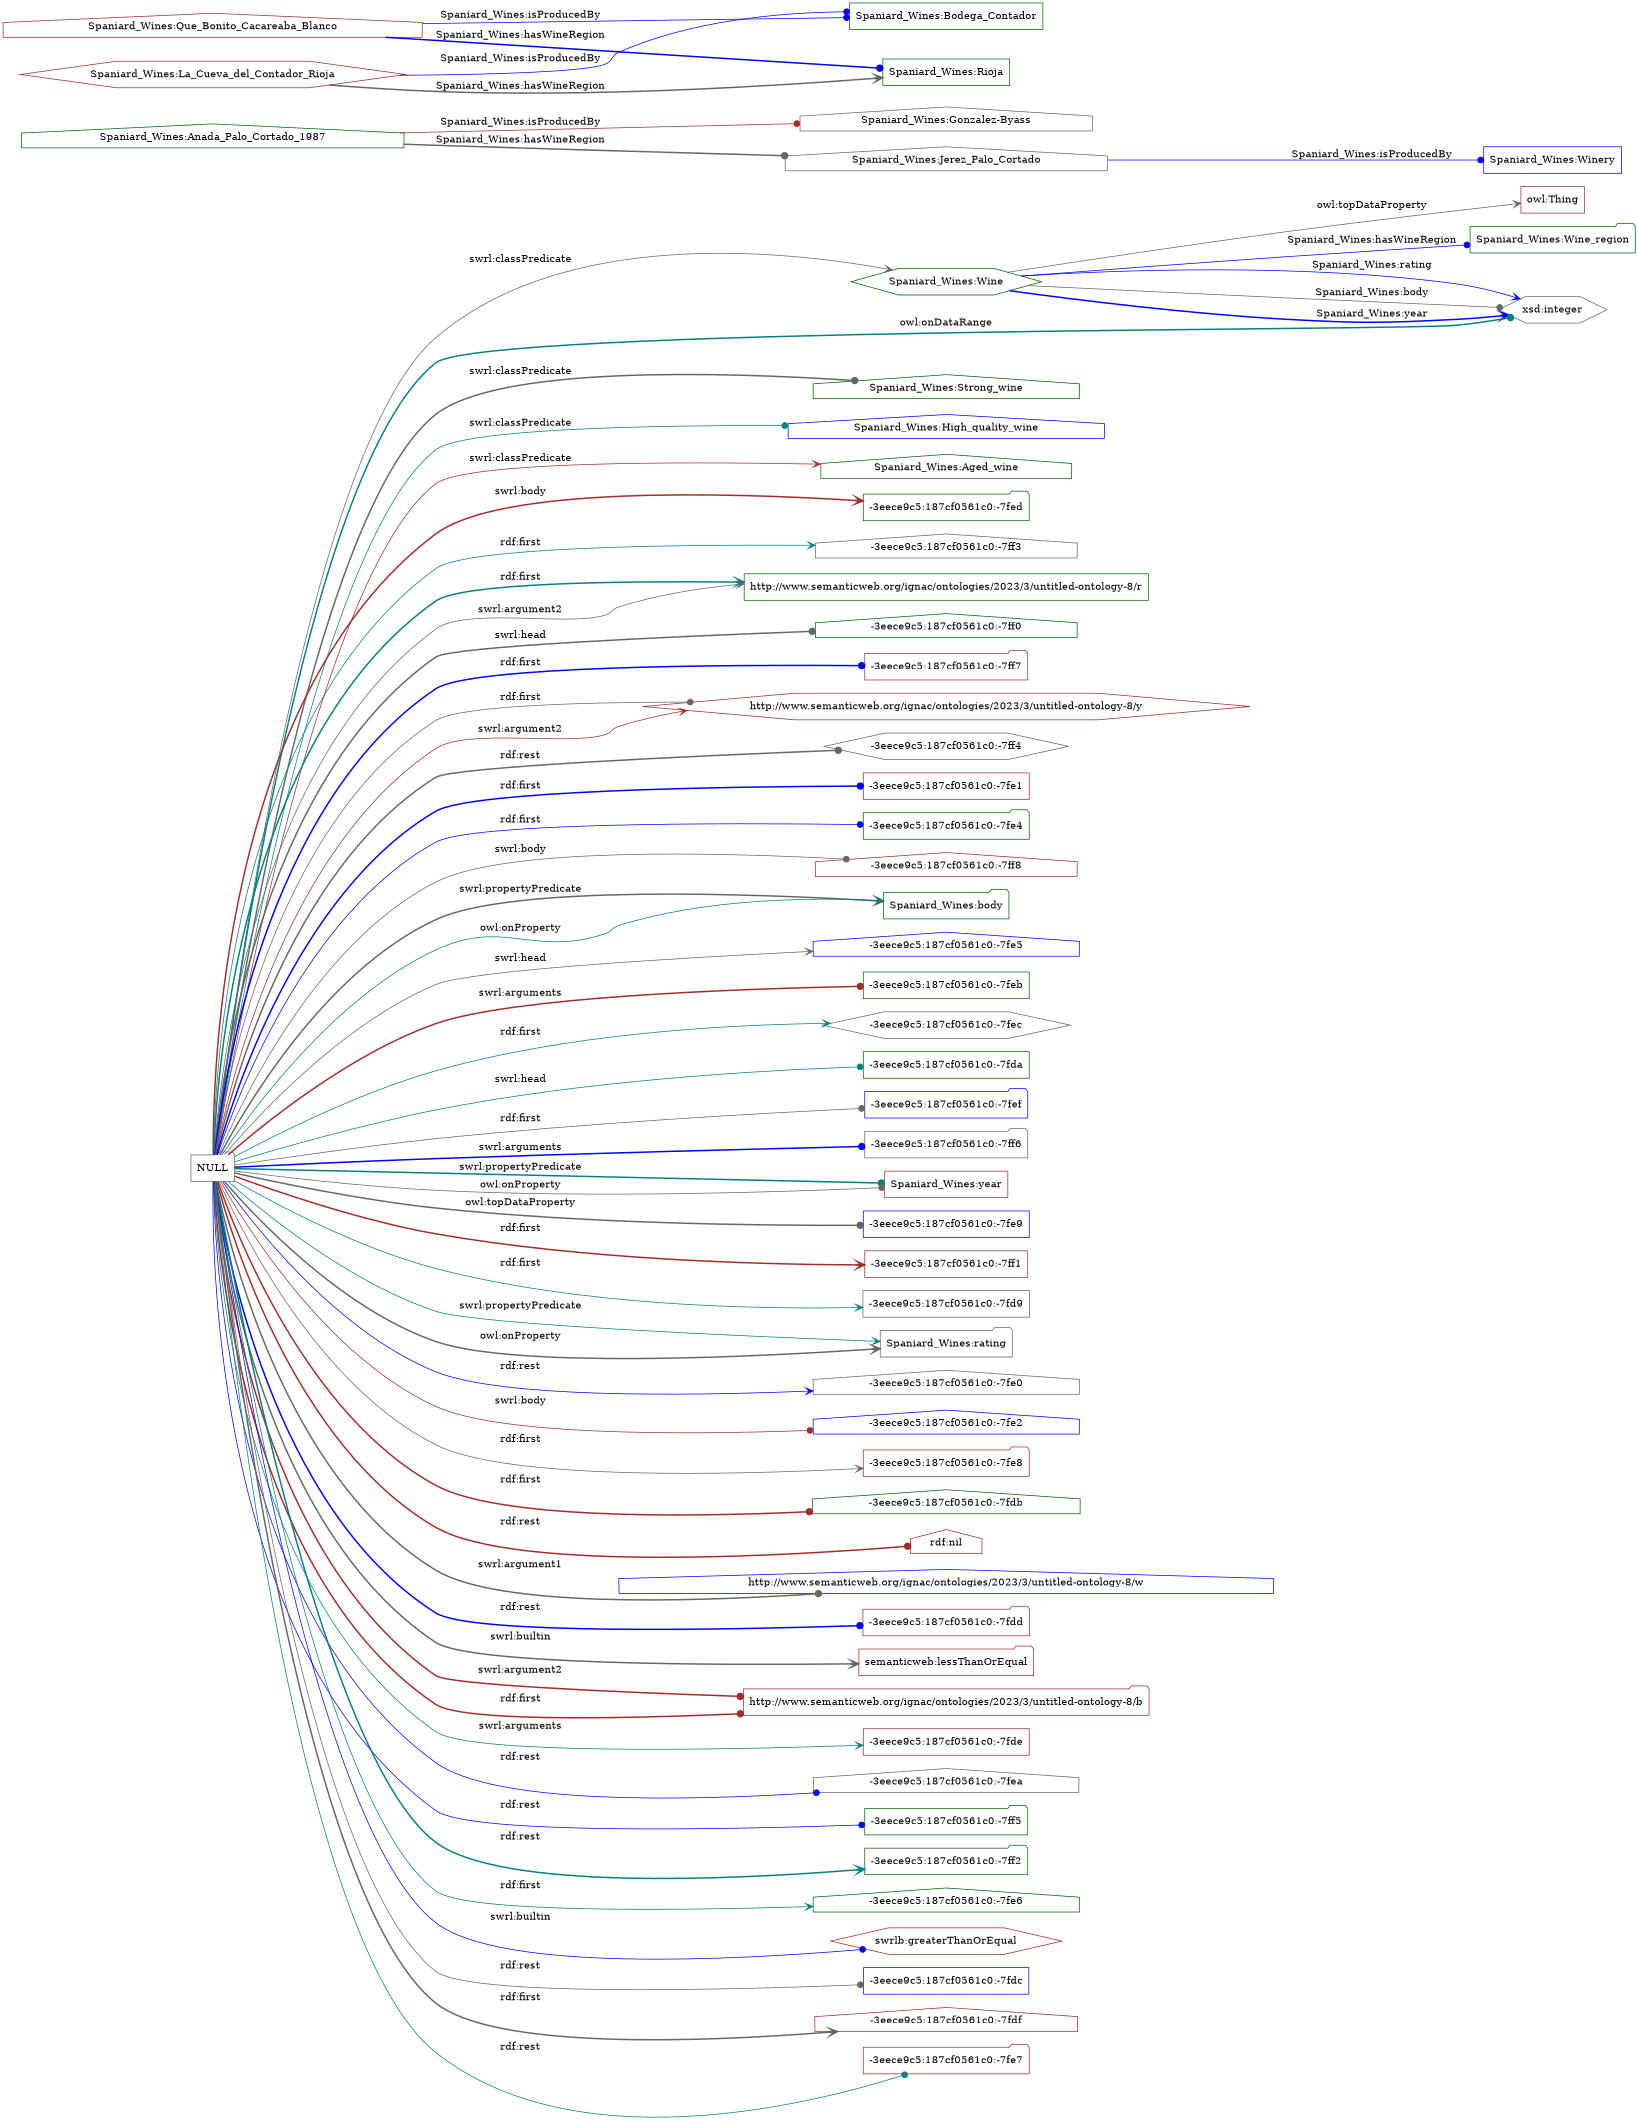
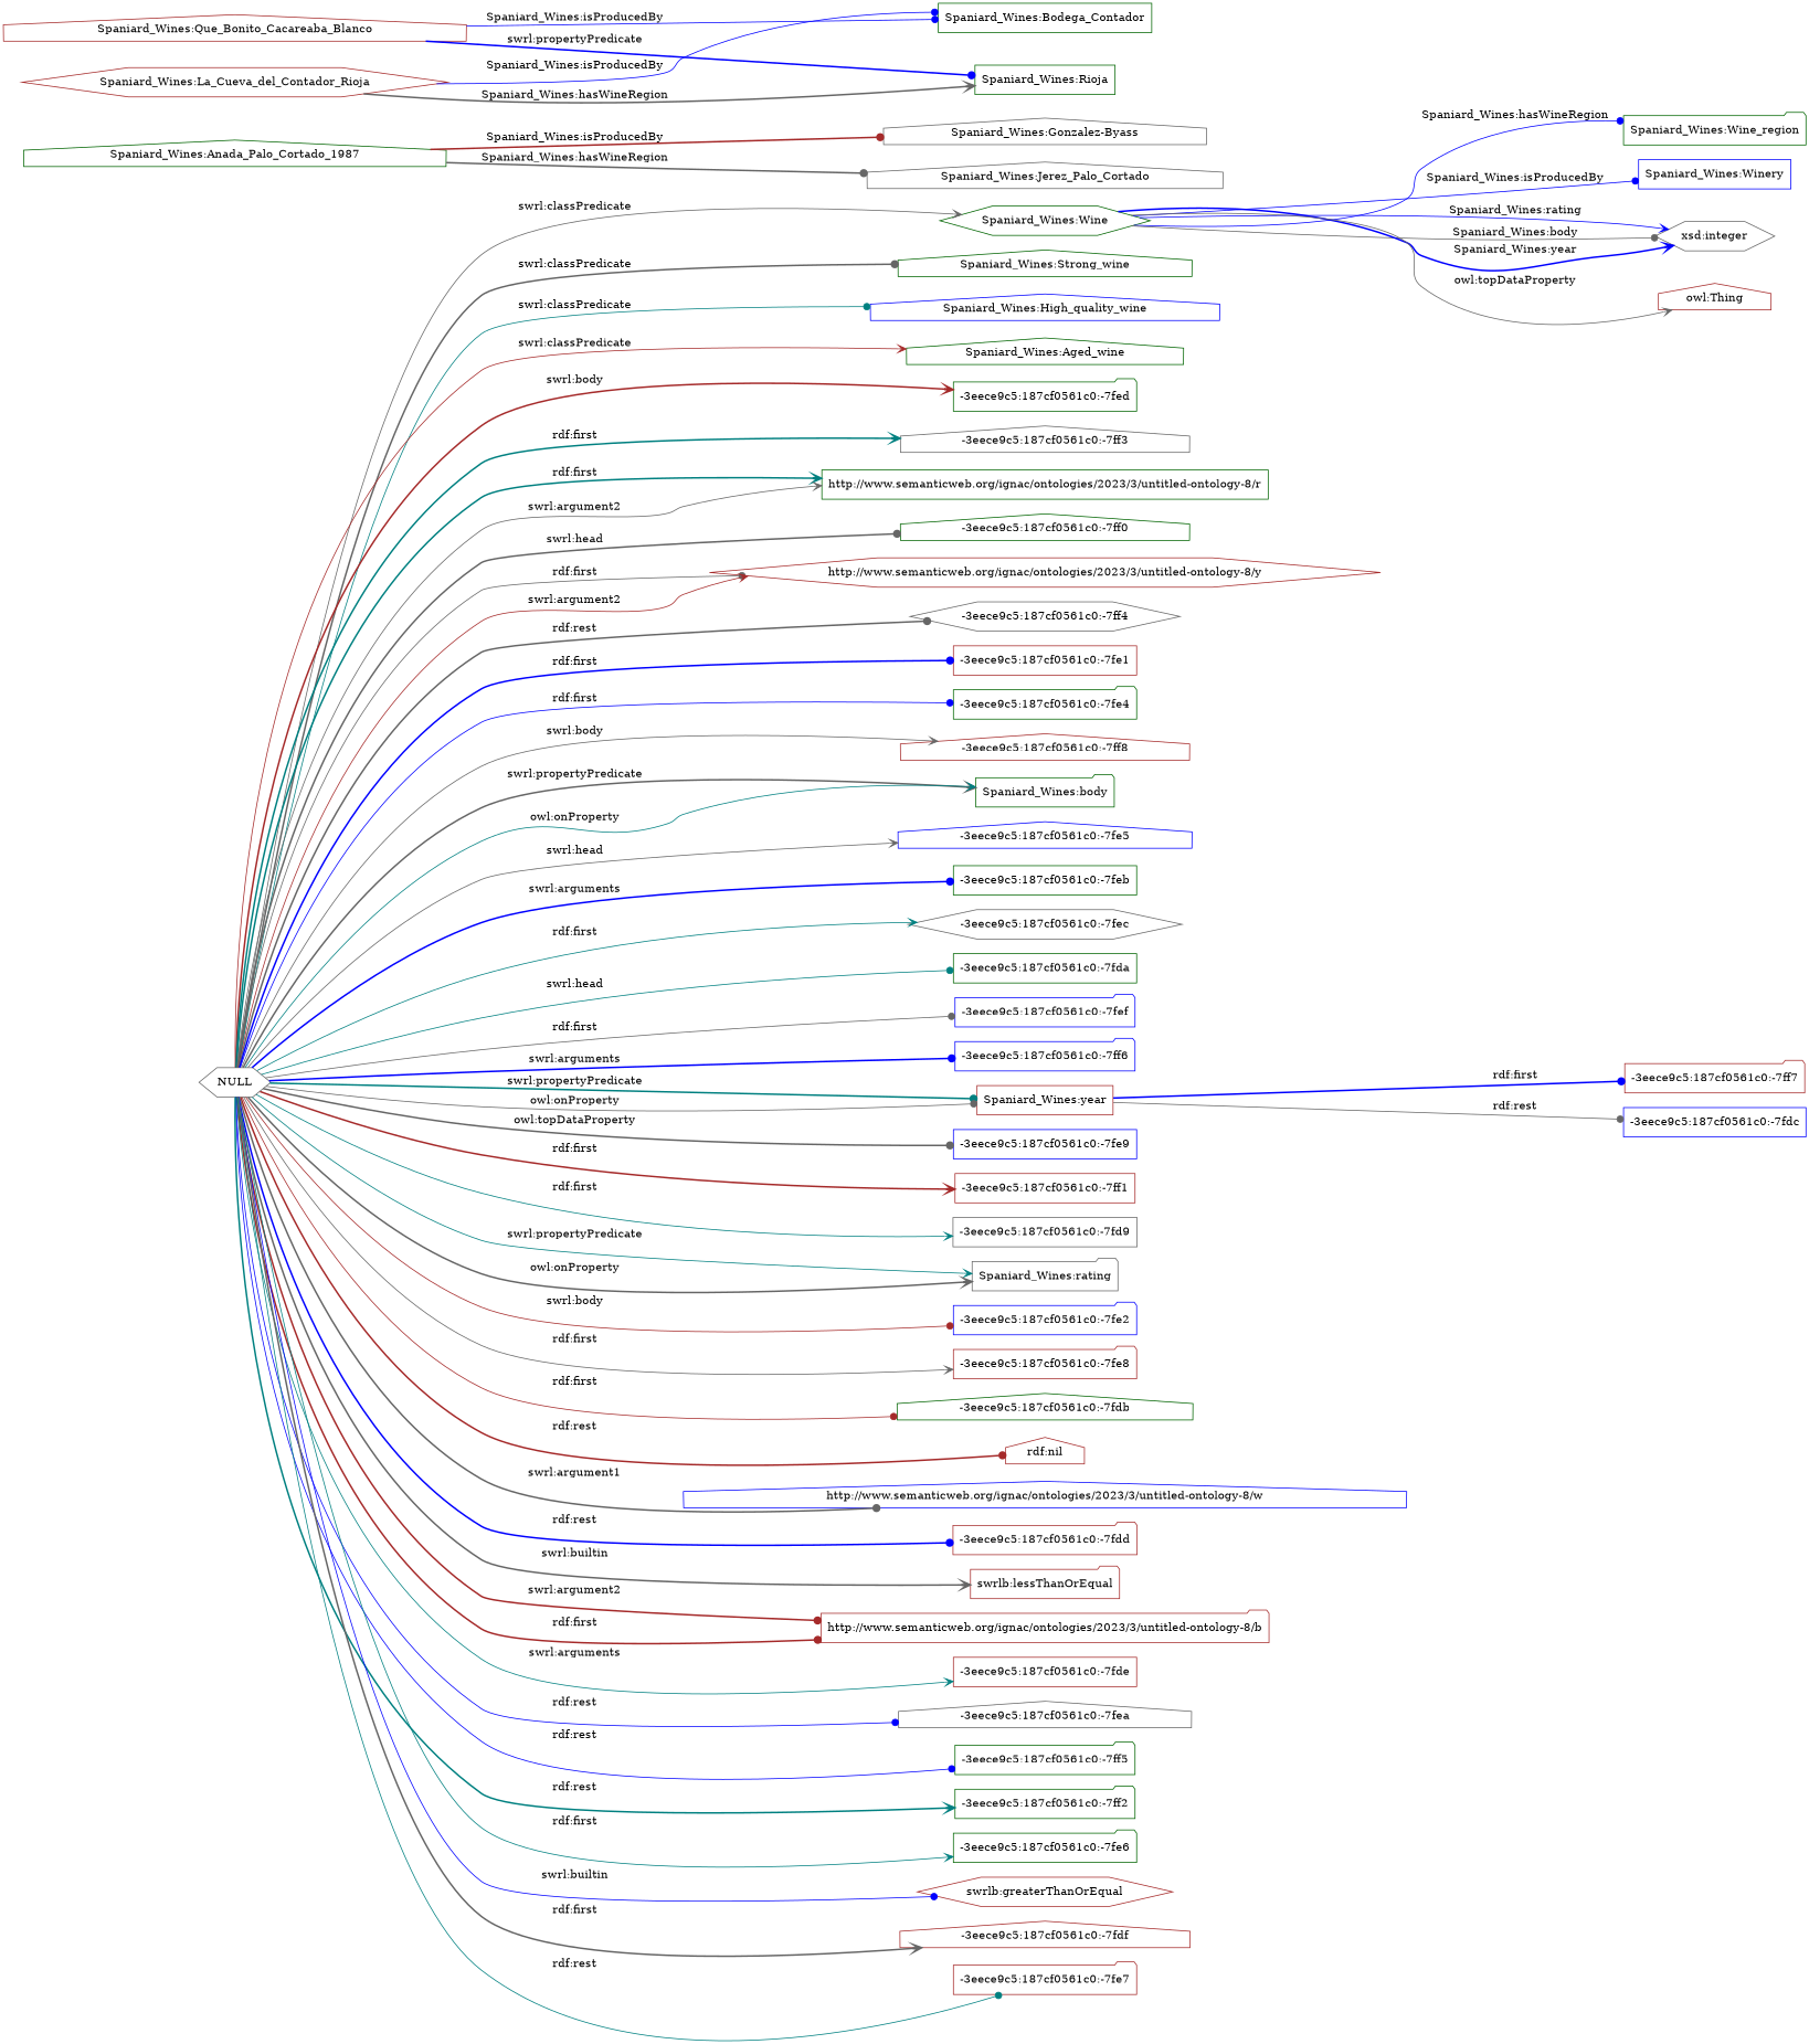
  digraph {
    rankdir=LR
    node [color=darkgreen shape=house]
    edge [arrowhead=dot color=gray40 style=solid]
    "Spaniard_Wines:Wine" [shape=hexagon]
    "Spaniard_Wines:Wine_region" [shape=folder]
    "Spaniard_Wines:Winery" [color=blue shape=box]
    "xsd:integer" [color=gray40 shape=hexagon]
-   "owl:Thing" [color=brown shape=box]
+   "owl:Thing" [color=brown]
    "Spaniard_Wines:Anada_Palo_Cortado_1987"
    "Spaniard_Wines:Gonzalez-Byass" [color=gray40]
    "Spaniard_Wines:Jerez_Palo_Cortado" [color=gray40]
    "Spaniard_Wines:Bodega_Contador" [shape=box]
    "Spaniard_Wines:Que_Bonito_Cacareaba_Blanco" [color=brown]
    "Spaniard_Wines:Rioja" [shape=box]
-   NULL [color=gray40 shape=folder]
+   NULL [color=gray40 shape=hexagon]
    "Spaniard_Wines:Strong_wine"
    "Spaniard_Wines:High_quality_wine" [color=blue]
    "Spaniard_Wines:Aged_wine"
    "-3eece9c5:187cf0561c0:-7fed" [shape=folder]
    "-3eece9c5:187cf0561c0:-7ff3" [color=gray40]
    "http://www.semanticweb.org/ignac/ontologies/2023/3/untitled-ontology-8/r" [shape=box]
    "-3eece9c5:187cf0561c0:-7ff0"
    "-3eece9c5:187cf0561c0:-7ff7" [color=brown shape=folder]
    "http://www.semanticweb.org/ignac/ontologies/2023/3/untitled-ontology-8/y" [color=brown shape=hexagon]
    "-3eece9c5:187cf0561c0:-7ff4" [color=gray40 shape=hexagon]
    "-3eece9c5:187cf0561c0:-7fe1" [color=brown shape=box]
    "-3eece9c5:187cf0561c0:-7fe4" [shape=folder]
    "-3eece9c5:187cf0561c0:-7ff8" [color=brown]
    "Spaniard_Wines:body" [shape=folder]
    "-3eece9c5:187cf0561c0:-7fe5" [color=blue]
    "-3eece9c5:187cf0561c0:-7feb" [shape=box]
    "-3eece9c5:187cf0561c0:-7fec" [color=gray40 shape=hexagon]
    "-3eece9c5:187cf0561c0:-7fda" [shape=box]
    "-3eece9c5:187cf0561c0:-7fef" [color=blue shape=folder]
-   "-3eece9c5:187cf0561c0:-7ff6" [color=gray40 shape=folder]
+   "-3eece9c5:187cf0561c0:-7ff6" [color=blue shape=folder]
    "Spaniard_Wines:year" [color=brown shape=box]
    "-3eece9c5:187cf0561c0:-7fe9" [color=blue shape=box]
    "-3eece9c5:187cf0561c0:-7ff1" [color=brown shape=box]
    "-3eece9c5:187cf0561c0:-7fd9" [color=gray40 shape=box]
    "Spaniard_Wines:rating" [color=gray40 shape=folder]
-   "-3eece9c5:187cf0561c0:-7fe0" [color=gray40]
-   "-3eece9c5:187cf0561c0:-7fe2" [color=blue]
+   "-3eece9c5:187cf0561c0:-7fe2" [color=blue shape=folder]
    "-3eece9c5:187cf0561c0:-7fe8" [color=brown shape=folder]
    "-3eece9c5:187cf0561c0:-7fdb"
    "rdf:nil" [color=brown]
    "http://www.semanticweb.org/ignac/ontologies/2023/3/untitled-ontology-8/w" [color=blue]
    "-3eece9c5:187cf0561c0:-7fdd" [color=brown shape=folder]
-   "swrlb:lessThanOrEqual" [color=brown shape=folder label="semanticweb:lessThanOrEqual"]
+   "swrlb:lessThanOrEqual" [color=brown shape=folder]
    "http://www.semanticweb.org/ignac/ontologies/2023/3/untitled-ontology-8/b" [color=brown shape=folder]
    "-3eece9c5:187cf0561c0:-7fde" [color=brown shape=box]
    "-3eece9c5:187cf0561c0:-7fea" [color=gray40]
    "-3eece9c5:187cf0561c0:-7ff5" [shape=folder]
    "-3eece9c5:187cf0561c0:-7ff2" [shape=folder]
-   "-3eece9c5:187cf0561c0:-7fe6"
+   "-3eece9c5:187cf0561c0:-7fe6" [shape=folder]
    "swrlb:greaterThanOrEqual" [color=brown shape=hexagon]
    "-3eece9c5:187cf0561c0:-7fdc" [color=blue shape=box]
    "-3eece9c5:187cf0561c0:-7fdf" [color=brown]
    "-3eece9c5:187cf0561c0:-7fe7" [color=brown shape=folder]
    "Spaniard_Wines:La_Cueva_del_Contador_Rioja" [color=brown shape=hexagon]
    "Spaniard_Wines:Wine" -> "Spaniard_Wines:Wine_region" [color=blue label="Spaniard_Wines:hasWineRegion"]
-   "Spaniard_Wines:Jerez_Palo_Cortado" -> "Spaniard_Wines:Winery" [color=blue label="Spaniard_Wines:isProducedBy"]
+   "Spaniard_Wines:Wine" -> "Spaniard_Wines:Winery" [color=blue label="Spaniard_Wines:isProducedBy"]
    "Spaniard_Wines:Wine" -> "xsd:integer" [arrowhead=vee color=blue label="Spaniard_Wines:rating"]
    "Spaniard_Wines:Wine" -> "xsd:integer" [label="Spaniard_Wines:body"]
    "Spaniard_Wines:Wine" -> "xsd:integer" [arrowhead=vee color=blue label="Spaniard_Wines:year" style=bold]
    "Spaniard_Wines:Wine" -> "owl:Thing" [arrowhead=vee label="owl:topDataProperty"]
-   "Spaniard_Wines:Anada_Palo_Cortado_1987" -> "Spaniard_Wines:Gonzalez-Byass" [color=brown label="Spaniard_Wines:isProducedBy"]
+   "Spaniard_Wines:Anada_Palo_Cortado_1987" -> "Spaniard_Wines:Gonzalez-Byass" [color=brown label="Spaniard_Wines:isProducedBy" style=bold]
    "Spaniard_Wines:Anada_Palo_Cortado_1987" -> "Spaniard_Wines:Jerez_Palo_Cortado" [label="Spaniard_Wines:hasWineRegion" style=bold]
    "Spaniard_Wines:Que_Bonito_Cacareaba_Blanco" -> "Spaniard_Wines:Bodega_Contador" [color=blue label="Spaniard_Wines:isProducedBy"]
-   "Spaniard_Wines:Que_Bonito_Cacareaba_Blanco" -> "Spaniard_Wines:Rioja" [color=blue label="Spaniard_Wines:hasWineRegion" style=bold]
+   "Spaniard_Wines:Que_Bonito_Cacareaba_Blanco" -> "Spaniard_Wines:Rioja" [color=blue label="swrl:propertyPredicate" style=bold]
    NULL -> "Spaniard_Wines:Wine" [arrowhead=vee label="swrl:classPredicate"]
-   NULL -> "xsd:integer" [color=teal label="owl:onDataRange" style=bold]
    NULL -> "Spaniard_Wines:Strong_wine" [label="swrl:classPredicate" style=bold]
    NULL -> "Spaniard_Wines:High_quality_wine" [color=teal label="swrl:classPredicate"]
    NULL -> "Spaniard_Wines:Aged_wine" [arrowhead=vee color=brown label="swrl:classPredicate"]
    NULL -> "-3eece9c5:187cf0561c0:-7fed" [arrowhead=vee color=brown label="swrl:body" style=bold]
-   NULL -> "-3eece9c5:187cf0561c0:-7ff3" [arrowhead=vee color=teal label="rdf:first"]
+   NULL -> "-3eece9c5:187cf0561c0:-7ff3" [arrowhead=vee color=teal label="rdf:first" style=bold]
    NULL -> "http://www.semanticweb.org/ignac/ontologies/2023/3/untitled-ontology-8/r" [arrowhead=vee color=teal label="rdf:first" style=bold]
    NULL -> "http://www.semanticweb.org/ignac/ontologies/2023/3/untitled-ontology-8/r" [arrowhead=vee label="swrl:argument2"]
    NULL -> "-3eece9c5:187cf0561c0:-7ff0" [label="swrl:head" style=bold]
-   NULL -> "-3eece9c5:187cf0561c0:-7ff7" [color=blue label="rdf:first" style=bold]
+   "Spaniard_Wines:year" -> "-3eece9c5:187cf0561c0:-7ff7" [color=blue label="rdf:first" style=bold]
    NULL -> "http://www.semanticweb.org/ignac/ontologies/2023/3/untitled-ontology-8/y" [label="rdf:first"]
    NULL -> "http://www.semanticweb.org/ignac/ontologies/2023/3/untitled-ontology-8/y" [arrowhead=vee color=brown label="swrl:argument2"]
    NULL -> "-3eece9c5:187cf0561c0:-7ff4" [label="rdf:rest" style=bold]
    NULL -> "-3eece9c5:187cf0561c0:-7fe1" [color=blue label="rdf:first" style=bold]
    NULL -> "-3eece9c5:187cf0561c0:-7fe4" [color=blue label="rdf:first"]
-   NULL -> "-3eece9c5:187cf0561c0:-7ff8" [label="swrl:body"]
+   NULL -> "-3eece9c5:187cf0561c0:-7ff8" [arrowhead=vee label="swrl:body"]
    NULL -> "Spaniard_Wines:body" [arrowhead=vee label="swrl:propertyPredicate" style=bold]
    NULL -> "Spaniard_Wines:body" [arrowhead=vee color=teal label="owl:onProperty"]
    NULL -> "-3eece9c5:187cf0561c0:-7fe5" [arrowhead=vee label="swrl:head"]
-   NULL -> "-3eece9c5:187cf0561c0:-7feb" [color=brown label="swrl:arguments" style=bold]
+   NULL -> "-3eece9c5:187cf0561c0:-7feb" [color=blue label="swrl:arguments" style=bold]
    NULL -> "-3eece9c5:187cf0561c0:-7fec" [arrowhead=vee color=teal label="rdf:first"]
    NULL -> "-3eece9c5:187cf0561c0:-7fda" [color=teal label="swrl:head"]
    NULL -> "-3eece9c5:187cf0561c0:-7fef" [label="rdf:first"]
    NULL -> "-3eece9c5:187cf0561c0:-7ff6" [color=blue label="swrl:arguments" style=bold]
    NULL -> "Spaniard_Wines:year" [color=teal label="swrl:propertyPredicate" style=bold]
    NULL -> "Spaniard_Wines:year" [label="owl:onProperty"]
    NULL -> "-3eece9c5:187cf0561c0:-7fe9" [label="owl:topDataProperty" style=bold]
    NULL -> "-3eece9c5:187cf0561c0:-7ff1" [arrowhead=vee color=brown label="rdf:first" style=bold]
    NULL -> "-3eece9c5:187cf0561c0:-7fd9" [arrowhead=vee color=teal label="rdf:first"]
    NULL -> "Spaniard_Wines:rating" [arrowhead=vee color=teal label="swrl:propertyPredicate"]
    NULL -> "Spaniard_Wines:rating" [arrowhead=vee label="owl:onProperty" style=bold]
-   NULL -> "-3eece9c5:187cf0561c0:-7fe0" [arrowhead=vee color=blue label="rdf:rest"]
    NULL -> "-3eece9c5:187cf0561c0:-7fe2" [color=brown label="swrl:body"]
    NULL -> "-3eece9c5:187cf0561c0:-7fe8" [arrowhead=vee label="rdf:first"]
-   NULL -> "-3eece9c5:187cf0561c0:-7fdb" [color=brown label="rdf:first" style=bold]
+   NULL -> "-3eece9c5:187cf0561c0:-7fdb" [color=brown label="rdf:first"]
    NULL -> "rdf:nil" [color=brown label="rdf:rest" style=bold]
    NULL -> "http://www.semanticweb.org/ignac/ontologies/2023/3/untitled-ontology-8/w" [label="swrl:argument1" style=bold]
    NULL -> "-3eece9c5:187cf0561c0:-7fdd" [color=blue label="rdf:rest" style=bold]
    NULL -> "swrlb:lessThanOrEqual" [arrowhead=vee label="swrl:builtin" style=bold]
    NULL -> "http://www.semanticweb.org/ignac/ontologies/2023/3/untitled-ontology-8/b" [color=brown label="swrl:argument2" style=bold]
    NULL -> "http://www.semanticweb.org/ignac/ontologies/2023/3/untitled-ontology-8/b" [color=brown label="rdf:first" style=bold]
    NULL -> "-3eece9c5:187cf0561c0:-7fde" [arrowhead=vee color=teal label="swrl:arguments"]
    NULL -> "-3eece9c5:187cf0561c0:-7fea" [color=blue label="rdf:rest"]
    NULL -> "-3eece9c5:187cf0561c0:-7ff5" [color=blue label="rdf:rest"]
    NULL -> "-3eece9c5:187cf0561c0:-7ff2" [arrowhead=vee color=teal label="rdf:rest" style=bold]
    NULL -> "-3eece9c5:187cf0561c0:-7fe6" [arrowhead=vee color=teal label="rdf:first"]
    NULL -> "swrlb:greaterThanOrEqual" [color=blue label="swrl:builtin"]
-   NULL -> "-3eece9c5:187cf0561c0:-7fdc" [label="rdf:rest"]
+   "Spaniard_Wines:year" -> "-3eece9c5:187cf0561c0:-7fdc" [label="rdf:rest"]
    NULL -> "-3eece9c5:187cf0561c0:-7fdf" [arrowhead=vee label="rdf:first" style=bold]
    NULL -> "-3eece9c5:187cf0561c0:-7fe7" [color=teal label="rdf:rest"]
    "Spaniard_Wines:La_Cueva_del_Contador_Rioja" -> "Spaniard_Wines:Bodega_Contador" [color=blue label="Spaniard_Wines:isProducedBy"]
    "Spaniard_Wines:La_Cueva_del_Contador_Rioja" -> "Spaniard_Wines:Rioja" [arrowhead=vee label="Spaniard_Wines:hasWineRegion" style=bold]
  }
